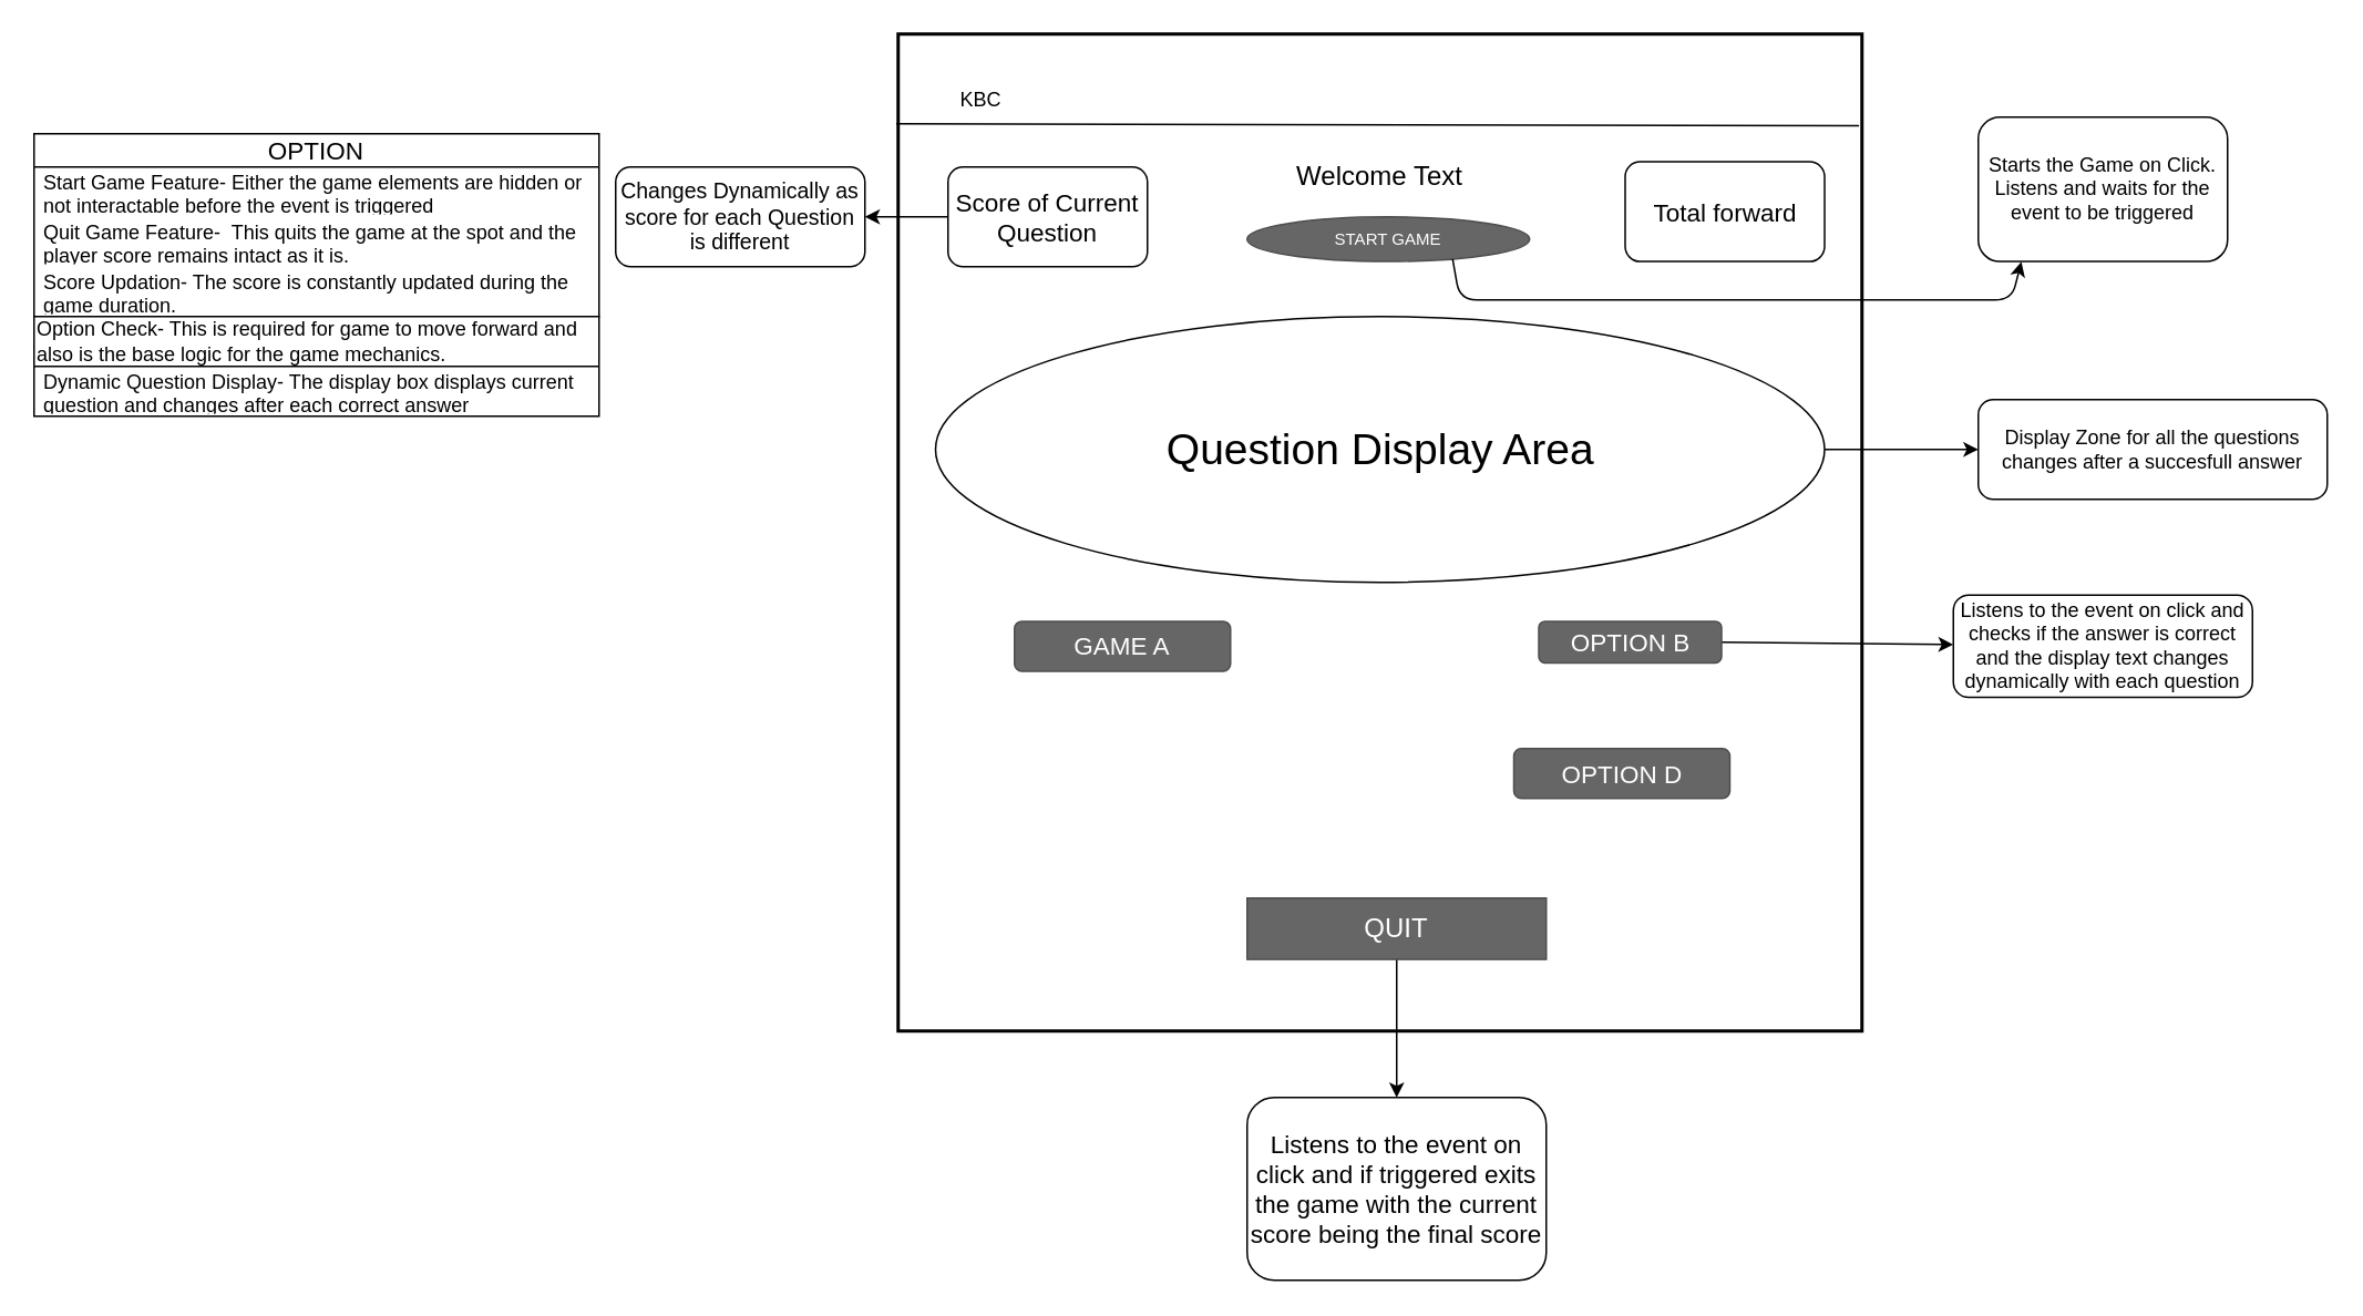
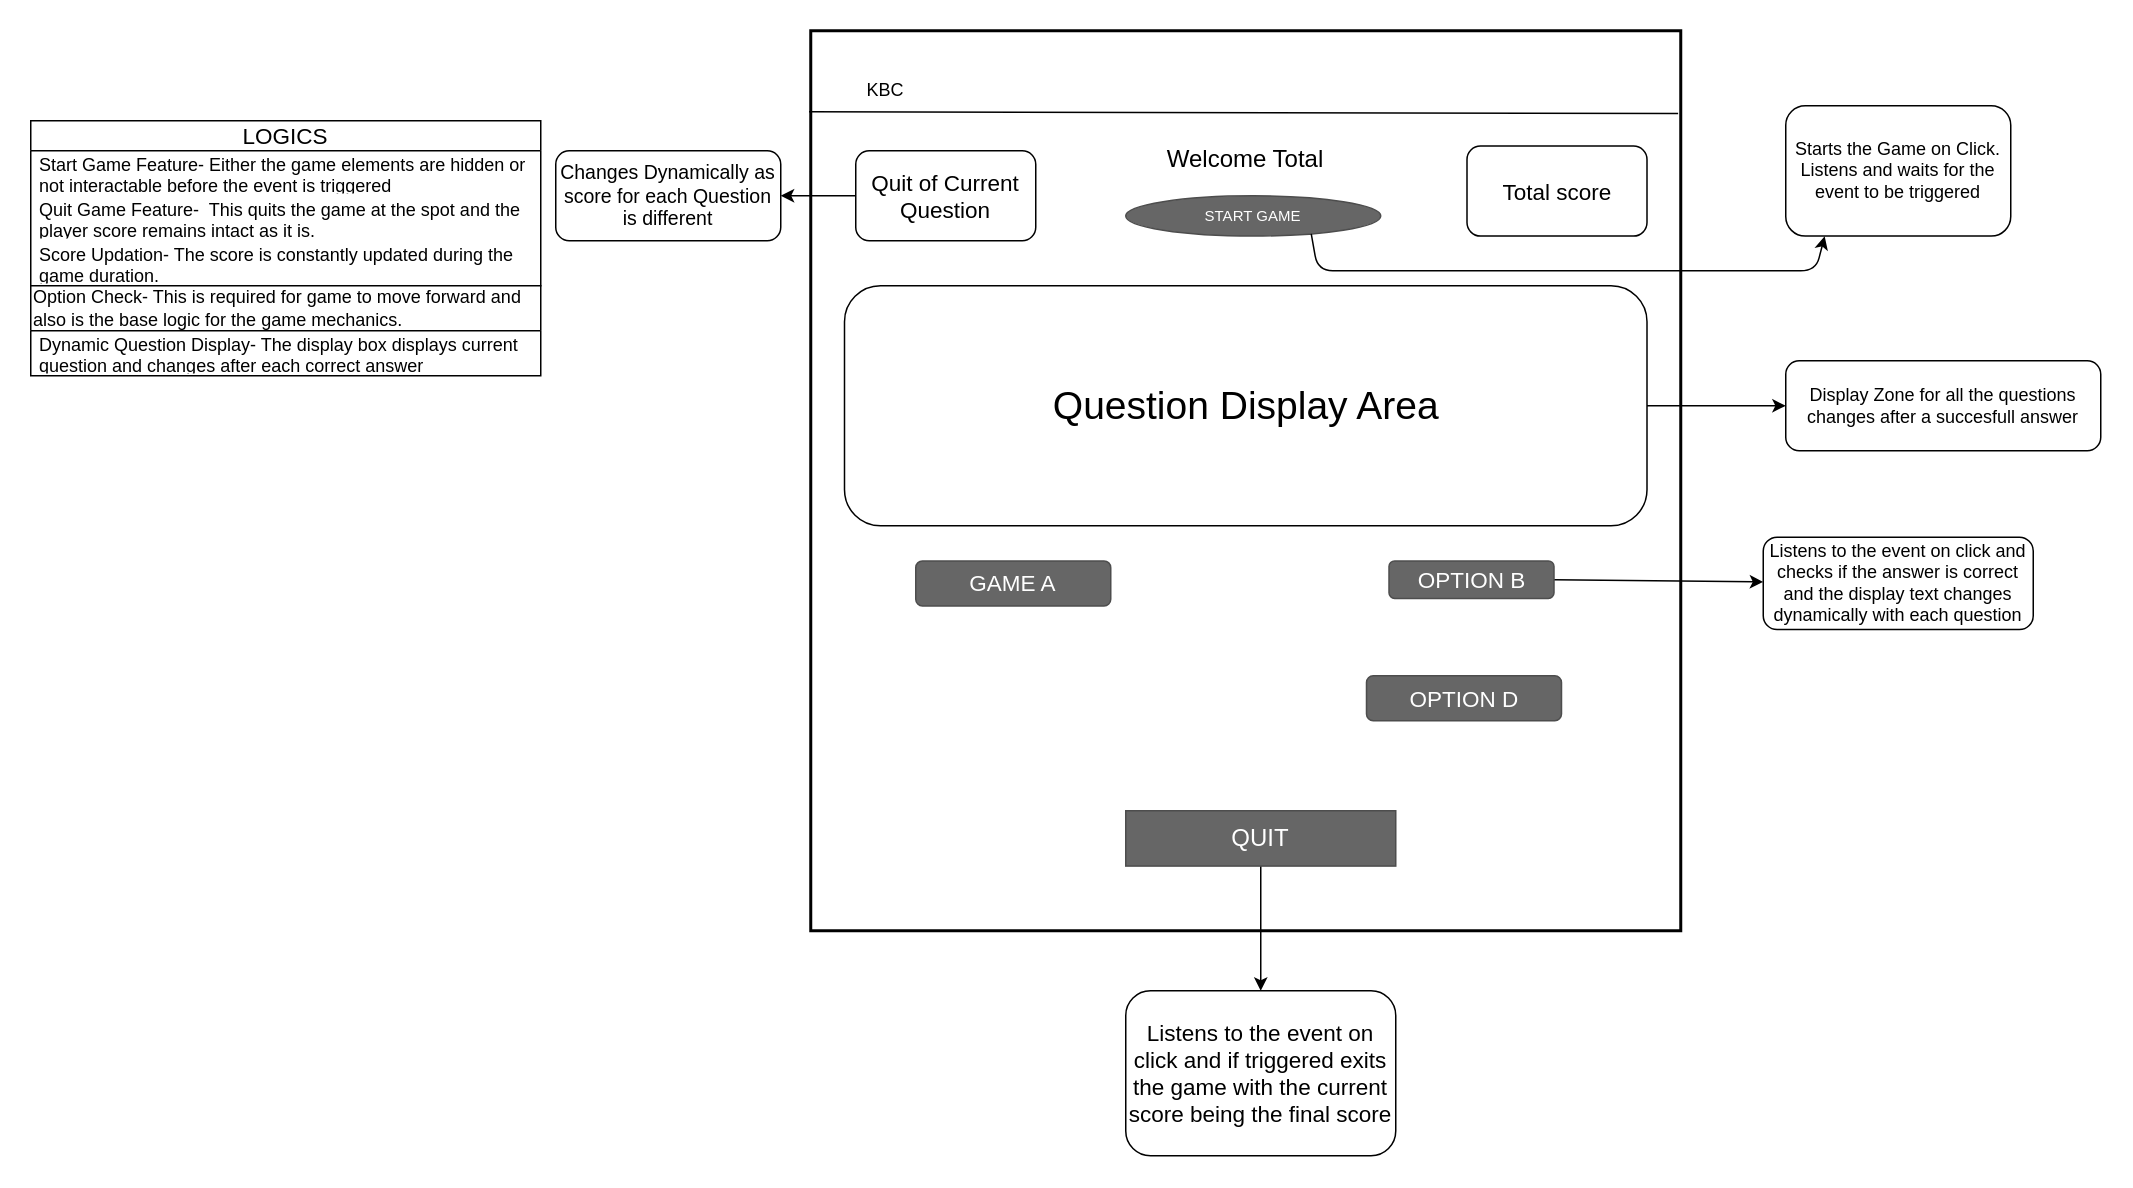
  <mxCell id="0" />
  <mxCell id="1" parent="0" />
  <mxCell id="2" value="" style="rounded=0;whiteSpace=wrap;html=1;strokeWidth=2;" vertex="1" parent="1"><mxGeometry x="540" y="20" width="580" height="600" as="geometry" /></mxCell>
  <mxCell id="3" value="KBC" style="text;html=1;align=center;verticalAlign=middle;whiteSpace=wrap;rounded=0;" vertex="1" parent="1"><mxGeometry x="560" y="45" width="60" height="30" as="geometry" /></mxCell>
  <mxCell id="4" value="" style="endArrow=none;html=1;exitX=-0.002;exitY=0.09;exitDx=0;exitDy=0;exitPerimeter=0;entryX=0.997;entryY=0.092;entryDx=0;entryDy=0;entryPerimeter=0;" edge="1" parent="1" source="2" target="2"><mxGeometry width="50" height="50" relative="1" as="geometry"><mxPoint x="810" y="200" as="sourcePoint" /><mxPoint x="860" y="150" as="targetPoint" /></mxGeometry></mxCell>
  <mxCell id="5" value="START GAME" style="ellipse;html=1;shadow=0;dashed=0;whiteSpace=wrap;fontSize=10;fillColor=#666666;align=center;strokeColor=#4D4D4D;fontColor=#ffffff;" vertex="1" parent="1"><mxGeometry x="750" y="130" width="170" height="26.88" as="geometry" /></mxCell>
- <mxCell id="6" value="Welcome Text" style="text;html=1;align=center;verticalAlign=middle;whiteSpace=wrap;rounded=0;fontSize=16;" vertex="1" parent="1"><mxGeometry x="570" y="90" width="520" height="30" as="geometry" /></mxCell>
+ <mxCell id="6" value="Welcome Total" style="text;html=1;align=center;verticalAlign=middle;whiteSpace=wrap;rounded=0;fontSize=16;" vertex="1" parent="1"><mxGeometry x="570" y="90" width="520" height="30" as="geometry" /></mxCell>
  <mxCell id="7" style="edgeStyle=none;html=1;exitX=1;exitY=0.5;exitDx=0;exitDy=0;" edge="1" parent="1" source="8" target="21"><mxGeometry relative="1" as="geometry"><mxPoint x="1180" y="270" as="targetPoint" /></mxGeometry></mxCell>
- <mxCell id="8" value="Question Display Area" style="ellipse;whiteSpace=wrap;html=1;fontSize=26;" vertex="1" parent="1"><mxGeometry x="562.5" y="190" width="535" height="160" as="geometry" /></mxCell>
- <mxCell id="9" value="Total forward" style="rounded=1;whiteSpace=wrap;html=1;fontSize=15;" vertex="1" parent="1"><mxGeometry x="977.5" y="96.88" width="120" height="60" as="geometry" /></mxCell>
+ <mxCell id="8" value="Question Display Area" style="rounded=1;whiteSpace=wrap;html=1;fontSize=26;" vertex="1" parent="1"><mxGeometry x="562.5" y="190" width="535" height="160" as="geometry" /></mxCell>
+ <mxCell id="9" value="Total score" style="rounded=1;whiteSpace=wrap;html=1;fontSize=15;" vertex="1" parent="1"><mxGeometry x="977.5" y="96.88" width="120" height="60" as="geometry" /></mxCell>
  <mxCell id="10" value="GAME A" style="rounded=1;html=1;shadow=0;dashed=0;whiteSpace=wrap;fontSize=15;fillColor=#666666;align=center;strokeColor=#4D4D4D;fontColor=#ffffff;" vertex="1" parent="1"><mxGeometry x="610" y="373.44" width="130" height="30" as="geometry" /></mxCell>
  <mxCell id="11" style="edgeStyle=none;html=1;exitX=0.5;exitY=1;exitDx=0;exitDy=0;" edge="1" parent="1" source="12" target="23"><mxGeometry relative="1" as="geometry"><mxPoint x="840" y="650" as="targetPoint" /></mxGeometry></mxCell>
  <mxCell id="12" value="QUIT" style="html=1;shadow=0;dashed=0;whiteSpace=wrap;fontSize=16;fillColor=#666666;align=center;strokeColor=#4D4D4D;fontColor=#ffffff;rounded=0;" vertex="1" parent="1"><mxGeometry x="750" y="540" width="180" height="36.88" as="geometry" /></mxCell>
  <mxCell id="13" style="edgeStyle=none;html=1;exitX=0;exitY=0.5;exitDx=0;exitDy=0;" edge="1" parent="1" source="14" target="20"><mxGeometry relative="1" as="geometry" /></mxCell>
- <mxCell id="14" value="Score of Current Question" style="rounded=1;whiteSpace=wrap;html=1;fontSize=15;" vertex="1" parent="1"><mxGeometry x="570" y="100" width="120" height="60" as="geometry" /></mxCell>
+ <mxCell id="14" value="Quit of Current Question" style="rounded=1;whiteSpace=wrap;html=1;fontSize=15;" vertex="1" parent="1"><mxGeometry x="570" y="100" width="120" height="60" as="geometry" /></mxCell>
  <mxCell id="15" value="OPTION D" style="rounded=1;html=1;shadow=0;dashed=0;whiteSpace=wrap;fontSize=15;fillColor=#666666;align=center;strokeColor=#4D4D4D;fontColor=#ffffff;" vertex="1" parent="1"><mxGeometry x="910.5" y="450" width="130" height="30" as="geometry" /></mxCell>
  <mxCell id="16" style="edgeStyle=none;html=1;exitX=1;exitY=0.5;exitDx=0;exitDy=0;" edge="1" parent="1" source="17" target="22"><mxGeometry relative="1" as="geometry"><mxPoint x="1190" y="388" as="targetPoint" /></mxGeometry></mxCell>
  <mxCell id="17" value="OPTION B" style="rounded=1;html=1;shadow=0;dashed=0;whiteSpace=wrap;fontSize=15;fillColor=#666666;align=center;strokeColor=#4D4D4D;fontColor=#ffffff;" vertex="1" parent="1"><mxGeometry x="925.5" y="373.44" width="110" height="25" as="geometry" /></mxCell>
  <mxCell id="18" value="Starts the Game on Click.&lt;div&gt;Listens and waits for the event to be triggered&lt;/div&gt;" style="rounded=1;whiteSpace=wrap;html=1;" vertex="1" parent="1"><mxGeometry x="1190" y="70" width="150" height="86.88" as="geometry" /></mxCell>
  <mxCell id="19" style="edgeStyle=none;html=1;exitX=0.75;exitY=1;exitDx=0;exitDy=0;entryX=0.173;entryY=1.001;entryDx=0;entryDy=0;entryPerimeter=0;" edge="1" parent="1" source="5" target="18"><mxGeometry relative="1" as="geometry"><Array as="points"><mxPoint x="878" y="180" /><mxPoint x="1210" y="180" /></Array></mxGeometry></mxCell>
  <mxCell id="20" value="Changes Dynamically as score for each Question is different" style="rounded=1;whiteSpace=wrap;html=1;fontSize=13;" vertex="1" parent="1"><mxGeometry x="370" y="100" width="150" height="60" as="geometry" /></mxCell>
  <mxCell id="21" value="Display Zone for all the questions changes after a succesfull answer" style="rounded=1;whiteSpace=wrap;html=1;" vertex="1" parent="1"><mxGeometry x="1190" y="240" width="210" height="60" as="geometry" /></mxCell>
  <mxCell id="22" value="Listens to the event on click and checks if the answer is correct and the display text changes dynamically with each question" style="rounded=1;whiteSpace=wrap;html=1;" vertex="1" parent="1"><mxGeometry x="1175" y="357.66" width="180" height="61.56" as="geometry" /></mxCell>
  <mxCell id="23" value="Listens to the event on click and if triggered exits the game with the current score being the final score" style="rounded=1;whiteSpace=wrap;html=1;fontSize=15;" vertex="1" parent="1"><mxGeometry x="750" y="660" width="180" height="110" as="geometry" /></mxCell>
- <mxCell id="24" value="OPTION" style="swimlane;fontStyle=0;childLayout=stackLayout;horizontal=1;startSize=20;horizontalStack=0;resizeParent=1;resizeParentMax=0;resizeLast=0;collapsible=1;marginBottom=0;whiteSpace=wrap;html=1;movable=1;resizable=1;rotatable=1;deletable=1;editable=1;locked=0;connectable=1;fontSize=15;" vertex="1" parent="1"><mxGeometry x="20" y="80" width="340" height="110" as="geometry"><mxRectangle x="-390" y="100" width="90" height="30" as="alternateBounds" /></mxGeometry></mxCell>
+ <mxCell id="24" value="LOGICS" style="swimlane;fontStyle=0;childLayout=stackLayout;horizontal=1;startSize=20;horizontalStack=0;resizeParent=1;resizeParentMax=0;resizeLast=0;collapsible=1;marginBottom=0;whiteSpace=wrap;html=1;movable=1;resizable=1;rotatable=1;deletable=1;editable=1;locked=0;connectable=1;fontSize=15;" vertex="1" parent="1"><mxGeometry x="20" y="80" width="340" height="110" as="geometry"><mxRectangle x="-390" y="100" width="90" height="30" as="alternateBounds" /></mxGeometry></mxCell>
  <mxCell id="25" value="Start Game Feature- Either the game elements are hidden or not interactable before the event is triggered" style="text;strokeColor=none;fillColor=none;align=left;verticalAlign=middle;spacingLeft=4;spacingRight=4;overflow=hidden;points=[[0,0.5],[1,0.5]];portConstraint=eastwest;rotatable=0;whiteSpace=wrap;html=1;" vertex="1" parent="24"><mxGeometry y="20" width="340" height="30" as="geometry" /></mxCell>
  <mxCell id="26" value="Quit Game Feature-&amp;nbsp; This quits the game at the spot and the player score remains intact as it is." style="text;strokeColor=none;fillColor=none;align=left;verticalAlign=middle;spacingLeft=4;spacingRight=4;overflow=hidden;points=[[0,0.5],[1,0.5]];portConstraint=eastwest;rotatable=0;whiteSpace=wrap;html=1;" vertex="1" parent="24"><mxGeometry y="50" width="340" height="30" as="geometry" /></mxCell>
  <mxCell id="27" value="Score Updation- The score is constantly updated during the game duration.&lt;div&gt;&lt;br&gt;&lt;/div&gt;" style="text;strokeColor=none;fillColor=none;align=left;verticalAlign=middle;spacingLeft=4;spacingRight=4;overflow=hidden;points=[[0,0.5],[1,0.5]];portConstraint=eastwest;rotatable=0;whiteSpace=wrap;html=1;" vertex="1" parent="24"><mxGeometry y="80" width="340" height="30" as="geometry" /></mxCell>
  <mxCell id="28" value="Option Check- This is required for game to move forward and also is the base logic for the game mechanics." style="swimlane;fontStyle=0;childLayout=stackLayout;horizontal=1;startSize=30;horizontalStack=0;resizeParent=1;resizeParentMax=0;resizeLast=0;collapsible=1;marginBottom=0;whiteSpace=wrap;html=1;align=left;" vertex="1" parent="1"><mxGeometry x="20" y="190" width="340" height="60" as="geometry" /></mxCell>
  <mxCell id="29" value="Dynamic Question Display- The display box displays current question and changes after each correct answer" style="text;strokeColor=none;fillColor=none;align=left;verticalAlign=middle;spacingLeft=4;spacingRight=4;overflow=hidden;points=[[0,0.5],[1,0.5]];portConstraint=eastwest;rotatable=0;whiteSpace=wrap;html=1;" vertex="1" parent="28"><mxGeometry y="30" width="340" height="30" as="geometry" /></mxCell>
